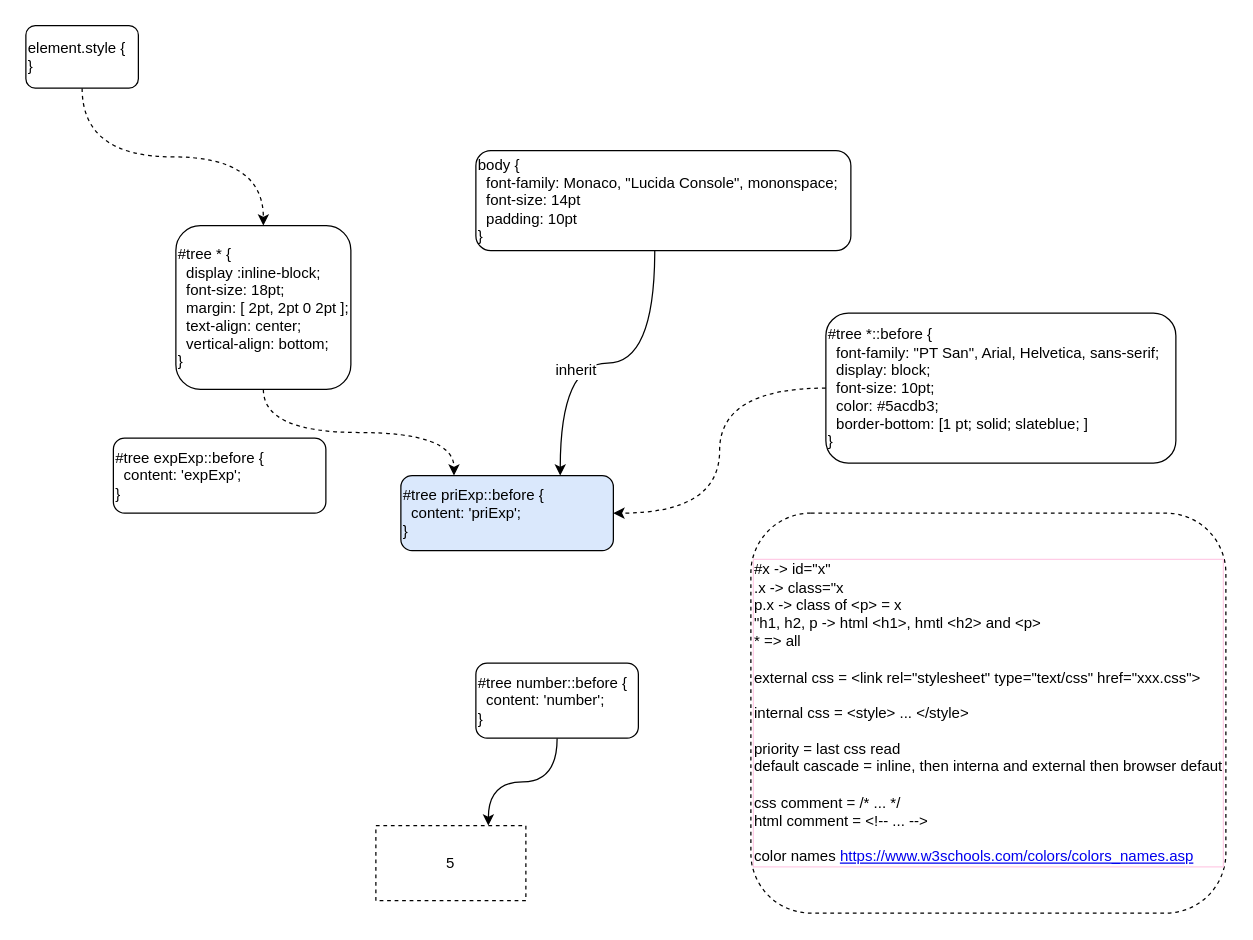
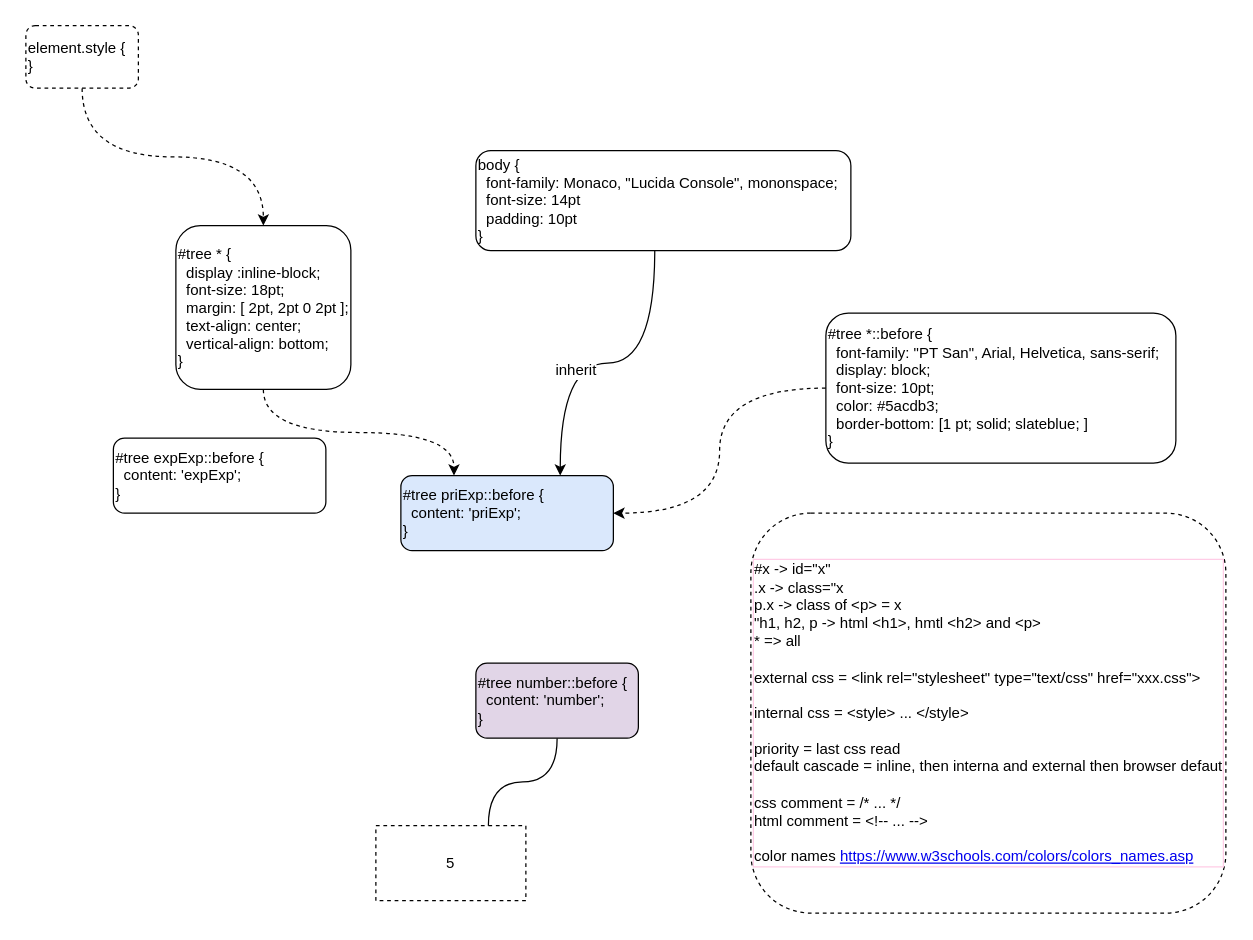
  <mxCell id="0" />
  <mxCell id="1" parent="0" />
  <mxCell id="2" value="5" style="rounded=0;whiteSpace=wrap;html=1;dashed=1;" vertex="1" parent="1"><mxGeometry x="300" y="660" width="120" height="60" as="geometry" /></mxCell>
  <mxCell id="3" style="edgeStyle=orthogonalEdgeStyle;curved=1;orthogonalLoop=1;jettySize=auto;html=1;exitX=0;exitY=0.5;exitDx=0;exitDy=0;dashed=1;entryX=1;entryY=0.5;entryDx=0;entryDy=0;" edge="1" parent="1" source="4" target="7"><mxGeometry relative="1" as="geometry" /></mxCell>
  <mxCell id="4" value="#tree *::before {&lt;br&gt;&amp;nbsp; font-family: &quot;PT San&quot;, Arial, Helvetica, sans-serif;&amp;nbsp;&lt;br&gt;&lt;div&gt;&lt;span&gt;&amp;nbsp; display: block;&lt;/span&gt;&lt;br&gt;&lt;/div&gt;&lt;div&gt;&lt;span&gt;&amp;nbsp; font-size: 10pt;&lt;/span&gt;&lt;/div&gt;&lt;div&gt;&lt;span&gt;&amp;nbsp; color: #5acdb3;&lt;/span&gt;&lt;/div&gt;&lt;div&gt;&lt;span&gt;&amp;nbsp; border-bottom: [1 pt; solid; slateblue; ]&lt;/span&gt;&lt;/div&gt;&lt;div&gt;}&lt;/div&gt;" style="rounded=1;whiteSpace=wrap;html=1;align=left;" vertex="1" parent="1"><mxGeometry x="660" y="250" width="280" height="120" as="geometry" /></mxCell>
- <mxCell id="5" style="edgeStyle=orthogonalEdgeStyle;orthogonalLoop=1;jettySize=auto;html=1;exitX=0.5;exitY=1;exitDx=0;exitDy=0;entryX=0.75;entryY=0;entryDx=0;entryDy=0;curved=1;" edge="1" parent="1" source="6" target="2"><mxGeometry relative="1" as="geometry" /></mxCell>
- <mxCell id="6" value="#tree number::before {&lt;br&gt;&amp;nbsp; content: 'number';&lt;br&gt;&lt;div&gt;&lt;span&gt;}&lt;/span&gt;&lt;/div&gt;" style="rounded=1;whiteSpace=wrap;html=1;align=left;" vertex="1" parent="1"><mxGeometry x="380" y="530" width="130" height="60" as="geometry" /></mxCell>
+ <mxCell id="5" style="edgeStyle=orthogonalEdgeStyle;orthogonalLoop=1;jettySize=auto;html=1;exitX=0.5;exitY=1;exitDx=0;exitDy=0;entryX=0.75;entryY=0;entryDx=0;entryDy=0;curved=1;endArrow=none;" edge="1" parent="1" source="6" target="2"><mxGeometry relative="1" as="geometry" /></mxCell>
+ <mxCell id="6" value="#tree number::before {&lt;br&gt;&amp;nbsp; content: 'number';&lt;br&gt;&lt;div&gt;&lt;span&gt;}&lt;/span&gt;&lt;/div&gt;" style="rounded=1;whiteSpace=wrap;html=1;align=left;fillColor=#e1d5e7;" vertex="1" parent="1"><mxGeometry x="380" y="530" width="130" height="60" as="geometry" /></mxCell>
  <mxCell id="7" value="#tree priExp::before {&lt;br&gt;&amp;nbsp; content: 'priExp';&lt;br&gt;&lt;div&gt;&lt;span&gt;}&lt;/span&gt;&lt;/div&gt;" style="rounded=1;whiteSpace=wrap;html=1;align=left;fillColor=#dae8fc;" vertex="1" parent="1"><mxGeometry x="320" y="380" width="170" height="60" as="geometry" /></mxCell>
  <mxCell id="8" style="edgeStyle=orthogonalEdgeStyle;curved=1;orthogonalLoop=1;jettySize=auto;html=1;exitX=0.5;exitY=1;exitDx=0;exitDy=0;" edge="1" parent="1" source="6" target="6"><mxGeometry relative="1" as="geometry" /></mxCell>
  <mxCell id="9" style="edgeStyle=orthogonalEdgeStyle;curved=1;orthogonalLoop=1;jettySize=auto;html=1;entryX=0.75;entryY=0;entryDx=0;entryDy=0;exitX=0.477;exitY=1;exitDx=0;exitDy=0;exitPerimeter=0;" edge="1" parent="1" source="11" target="7"><mxGeometry relative="1" as="geometry" /></mxCell>
  <mxCell id="10" value="inherit" style="text;html=1;align=center;verticalAlign=middle;resizable=0;points=[];;labelBackgroundColor=#ffffff;" vertex="1" connectable="0" parent="9"><mxGeometry x="0.206" y="5" relative="1" as="geometry"><mxPoint as="offset" /></mxGeometry></mxCell>
  <mxCell id="11" value="body {&lt;br&gt;&amp;nbsp; font-family: Monaco, &quot;Lucida Console&quot;, mononspace;&lt;br&gt;&amp;nbsp; font-size: 14pt&lt;br&gt;&amp;nbsp; padding: 10pt&lt;br&gt;}" style="rounded=1;whiteSpace=wrap;html=1;align=left;" vertex="1" parent="1"><mxGeometry x="380" y="120" width="300" height="80" as="geometry" /></mxCell>
  <mxCell id="12" style="edgeStyle=orthogonalEdgeStyle;curved=1;orthogonalLoop=1;jettySize=auto;html=1;exitX=0.5;exitY=1;exitDx=0;exitDy=0;entryX=0.5;entryY=0;entryDx=0;entryDy=0;dashed=1;" edge="1" parent="1" source="13" target="15"><mxGeometry relative="1" as="geometry" /></mxCell>
- <mxCell id="13" value="element.style {&lt;br&gt;}" style="rounded=1;whiteSpace=wrap;html=1;align=left;" vertex="1" parent="1"><mxGeometry x="20" y="20" width="90" height="50" as="geometry" /></mxCell>
+ <mxCell id="13" value="element.style {&lt;br&gt;}" style="rounded=1;whiteSpace=wrap;html=1;align=left;dashed=1;" vertex="1" parent="1"><mxGeometry x="20" y="20" width="90" height="50" as="geometry" /></mxCell>
  <mxCell id="14" style="edgeStyle=orthogonalEdgeStyle;curved=1;orthogonalLoop=1;jettySize=auto;html=1;exitX=0.5;exitY=1;exitDx=0;exitDy=0;entryX=0.25;entryY=0;entryDx=0;entryDy=0;dashed=1;" edge="1" parent="1" source="15" target="7"><mxGeometry relative="1" as="geometry" /></mxCell>
  <mxCell id="15" value="#tree * {&lt;br&gt;&amp;nbsp; display :inline-block;&lt;br&gt;&amp;nbsp; font-size: 18pt;&amp;nbsp;&lt;br&gt;&amp;nbsp; margin: [ 2pt, 2pt 0 2pt ];&lt;br&gt;&amp;nbsp; text-align: center;&lt;br&gt;&amp;nbsp; vertical-align: bottom;&lt;br&gt;}" style="rounded=1;whiteSpace=wrap;html=1;align=left;" vertex="1" parent="1"><mxGeometry x="140" y="180" width="140" height="131" as="geometry" /></mxCell>
  <mxCell id="16" value="#tree expExp::before {&lt;br&gt;&amp;nbsp; content: 'expExp';&lt;br&gt;&lt;div&gt;&lt;span&gt;}&lt;/span&gt;&lt;/div&gt;" style="rounded=1;whiteSpace=wrap;html=1;align=left;" vertex="1" parent="1"><mxGeometry x="90" y="350" width="170" height="60" as="geometry" /></mxCell>
  <mxCell id="17" value="#x -&amp;gt; id=&quot;x&quot;&lt;br&gt;.x -&amp;gt; class=&quot;x&lt;br&gt;p.x -&amp;gt; class of &amp;lt;p&amp;gt; = x&lt;br&gt;&quot;h1, h2, p -&amp;gt; html &amp;lt;h1&amp;gt;, hmtl &amp;lt;h2&amp;gt; and &amp;lt;p&amp;gt;&lt;br&gt;* =&amp;gt; all&lt;br&gt;&lt;br&gt;external css = &amp;lt;link rel=&quot;stylesheet&quot; type=&quot;text/css&quot; href=&quot;xxx.css&quot;&amp;gt;&lt;br&gt;&lt;br&gt;internal css = &amp;lt;style&amp;gt; ... &amp;lt;/style&amp;gt;&lt;br&gt;&lt;br&gt;priority = last css read&lt;br&gt;default cascade = inline, then interna and external then browser defaut&lt;br&gt;&lt;br&gt;css comment = /* ... */&lt;br&gt;html comment = &amp;lt;!-- ... --&amp;gt;&lt;br&gt;&lt;br&gt;color names&amp;nbsp;&lt;a href=&quot;https://www.w3schools.com/colors/colors_names.asp&quot;&gt;https://www.w3schools.com/colors/colors_names.asp&lt;/a&gt;" style="text;html=1;strokeColor=#000000;fillColor=none;align=left;verticalAlign=middle;whiteSpace=wrap;rounded=1;labelBorderColor=#FFCCE6;dashed=1;" vertex="1" parent="1"><mxGeometry x="600" y="410" width="380" height="320" as="geometry" /></mxCell>
